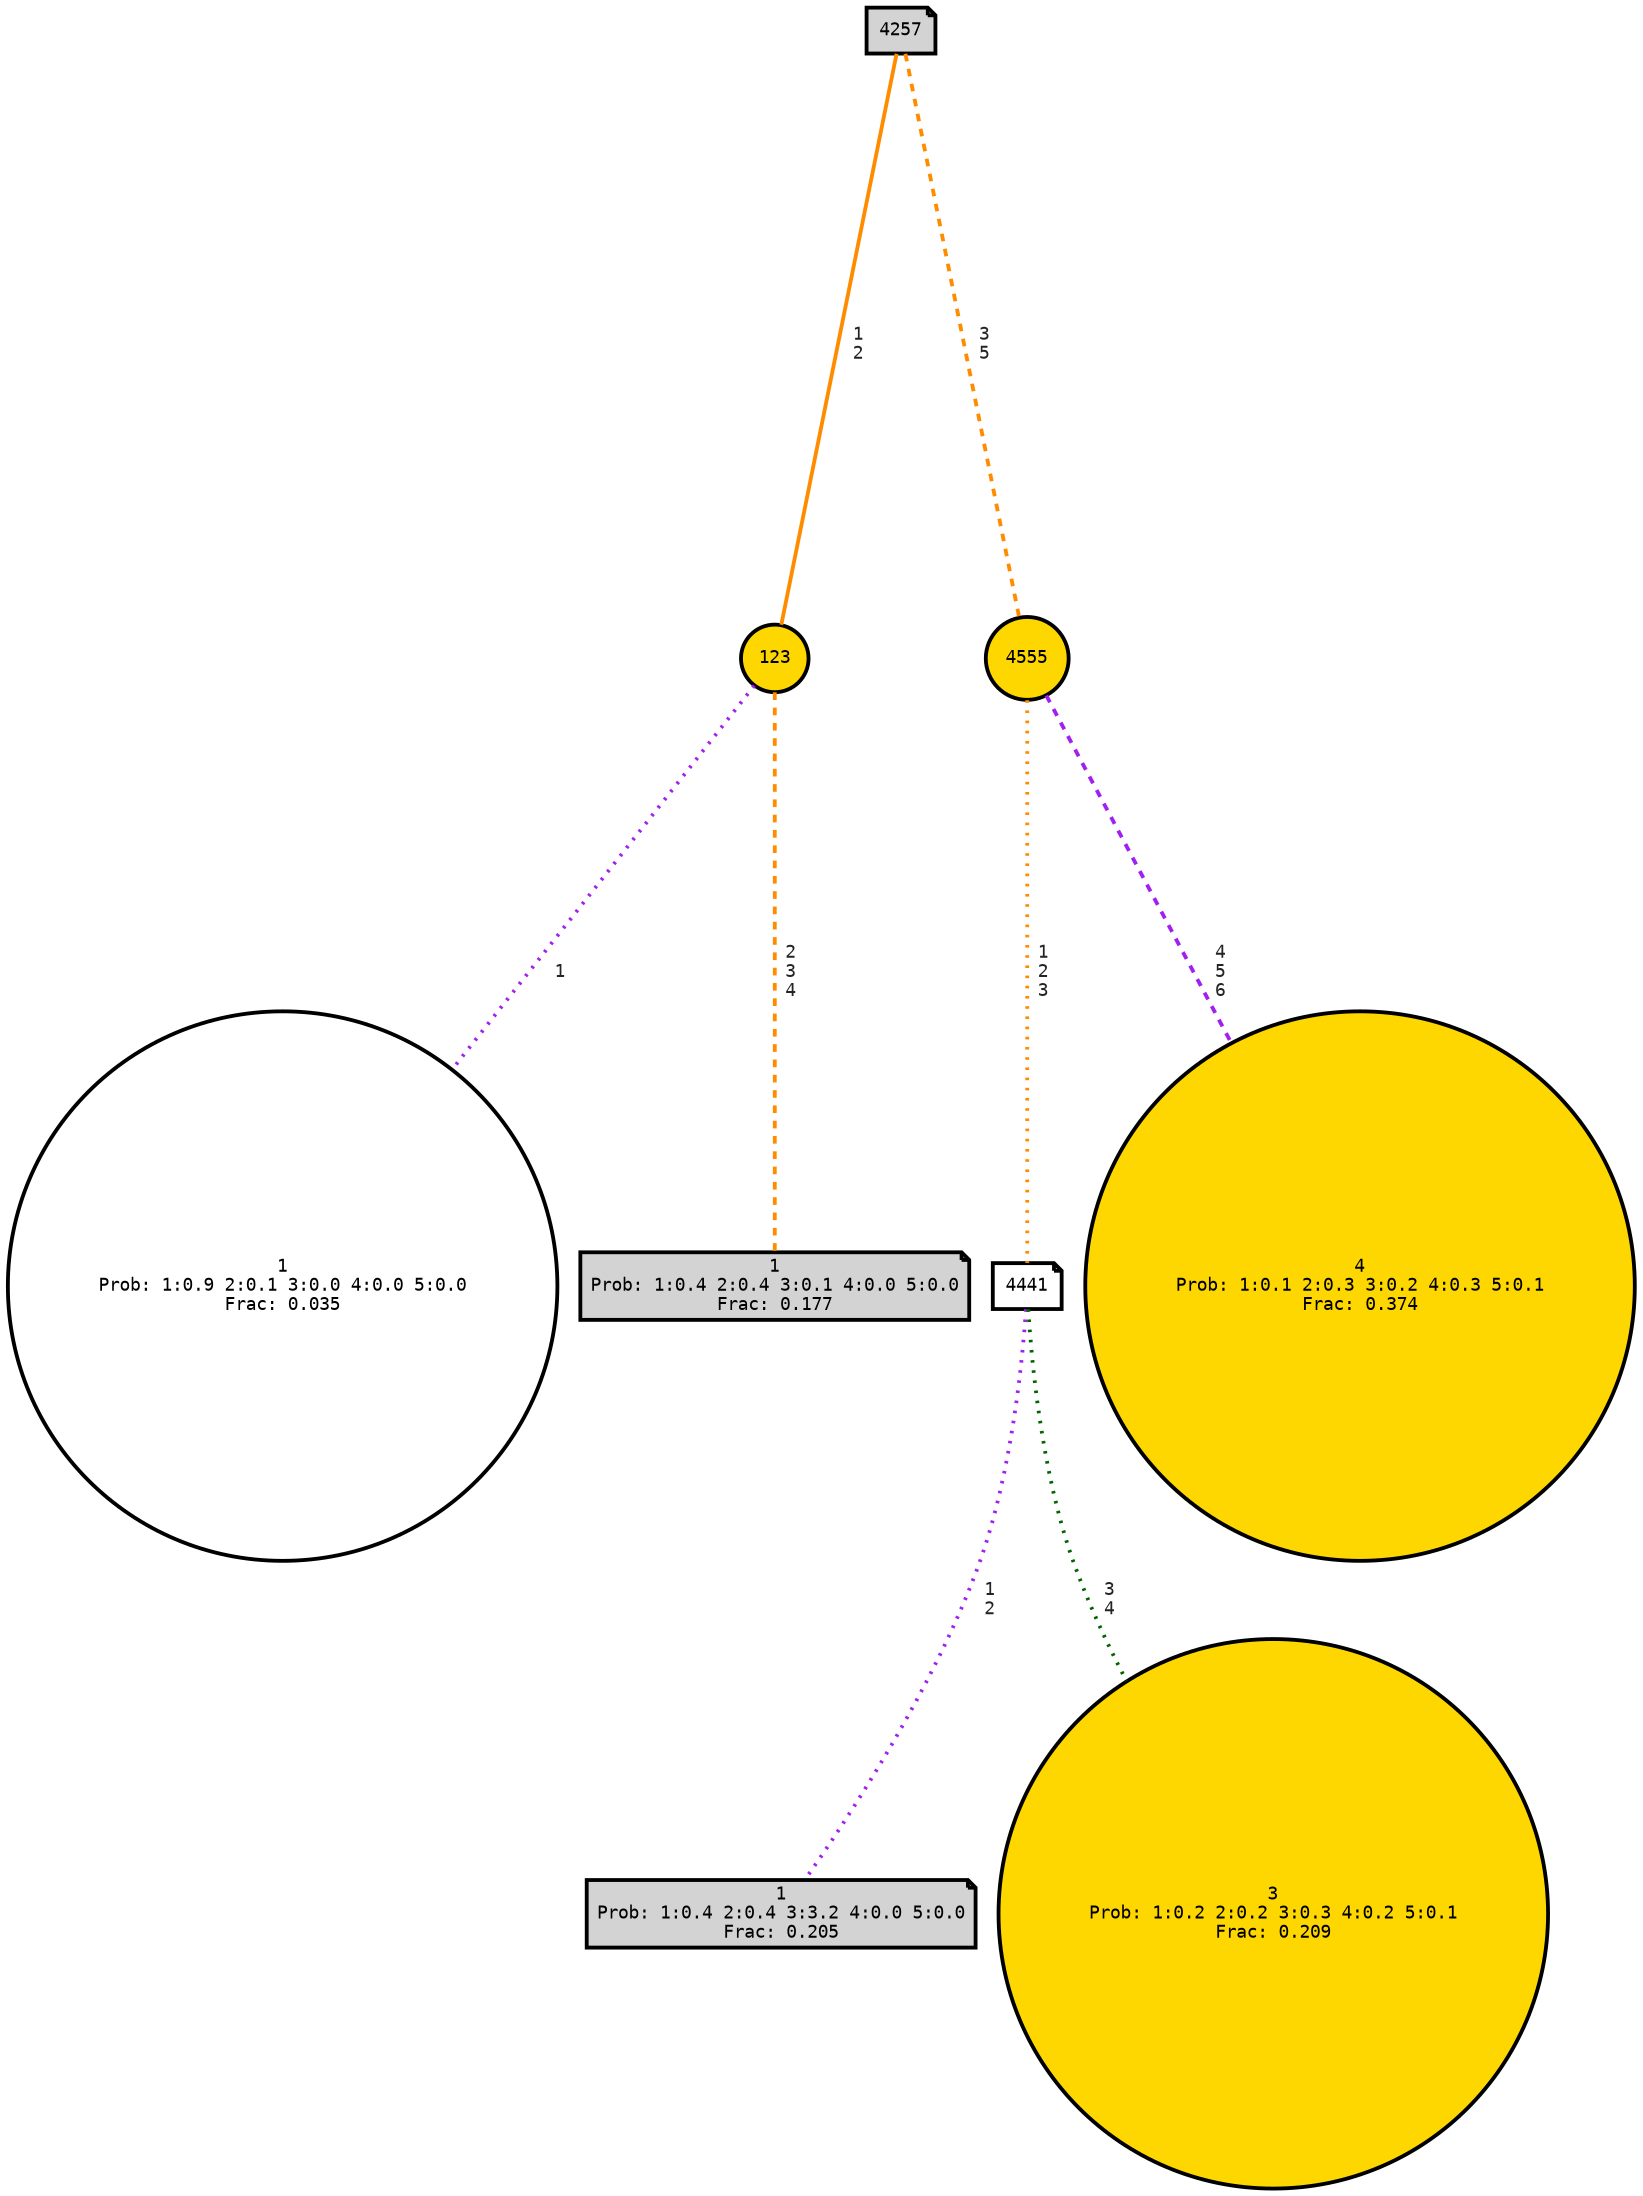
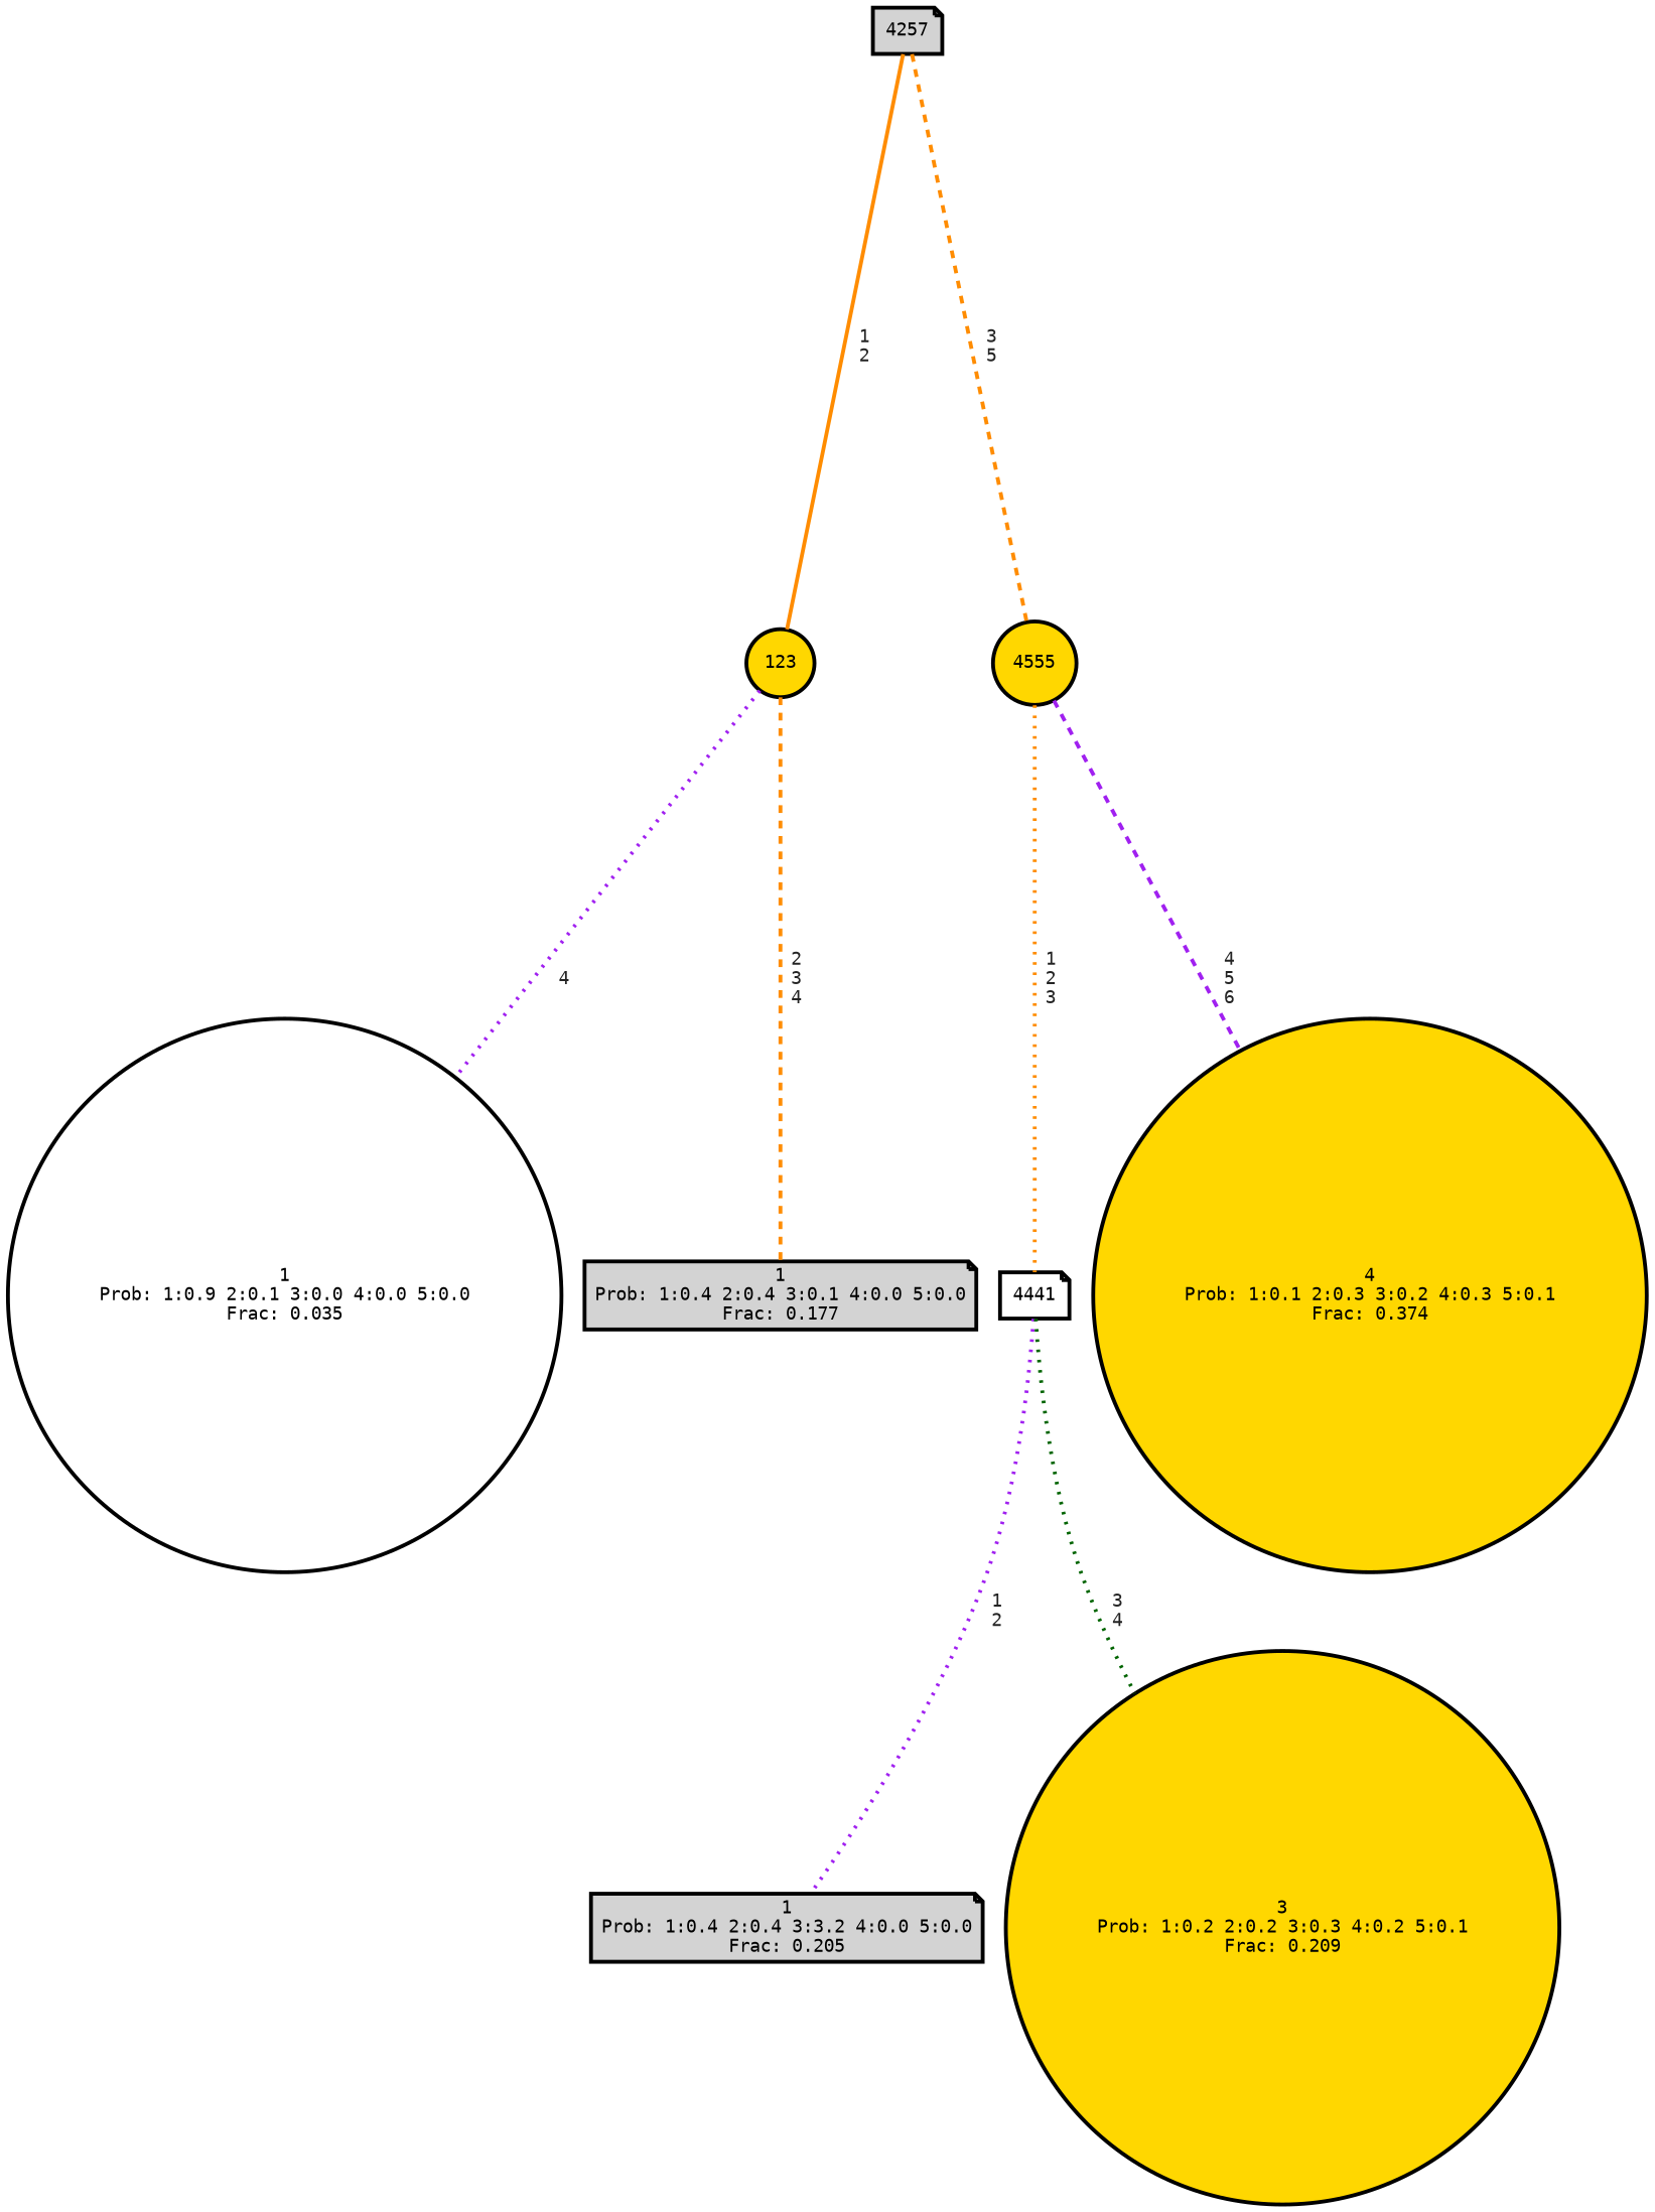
  graph {
    fontname="DejaVu Sans Mono"
    ranksep="0 equally"
    splines=straight
    node [color=black fillcolor=gold fontcolor=black fontname="DejaVu Sans Mono" penwidth=3 shape=circle style="filled, rounded"]
    edge [color=darkorange fontcolor=grey14 fontname="DejaVu Sans Mono" fontweight=bold penwidth=3 style=dotted]
    n1 [fillcolor=white label="1\nProb: 1:0.9 2:0.1 3:0.0 4:0.0 5:0.0\nFrac: 0.035"]
    n2 [label=123]
    n3 [fillcolor=lightgrey label="1\nProb: 1:0.4 2:0.4 3:0.1 4:0.0 5:0.0\nFrac: 0.177" shape=note]
    n4 [fillcolor=lightgrey label=4257 shape=note]
    n5 [label=4555]
    n6 [fillcolor=white label=4441 shape=note]
    n7 [label="4\nProb: 1:0.1 2:0.3 3:0.2 4:0.3 5:0.1\nFrac: 0.374"]
    n8 [fillcolor=lightgrey label="1\nProb: 1:0.4 2:0.4 3:3.2 4:0.0 5:0.0\nFrac: 0.205" shape=note]
    n9 [label="3\nProb: 1:0.2 2:0.2 3:0.3 4:0.2 5:0.1\nFrac: 0.209"]
    subgraph sub_1 {
      rank=same
    }
-   n2 -- n1 [color=purple label=" 1"]
+   n2 -- n1 [color=purple label=" 4"]
    n2 -- n3 [label=" 2\n 3\n 4" style=dashed]
    n4 -- n2 [label=" 1\n 2" style=solid]
    n4 -- n5 [label=" 3\n 5" style=dashed]
    n5 -- n6 [label=" 1\n 2\n 3"]
    n5 -- n7 [color=purple label=" 4\n 5\n 6" style=dashed]
    n6 -- n8 [color=purple label=" 1\n 2"]
    n6 -- n9 [color=darkgreen label=" 3\n 4"]
  }
